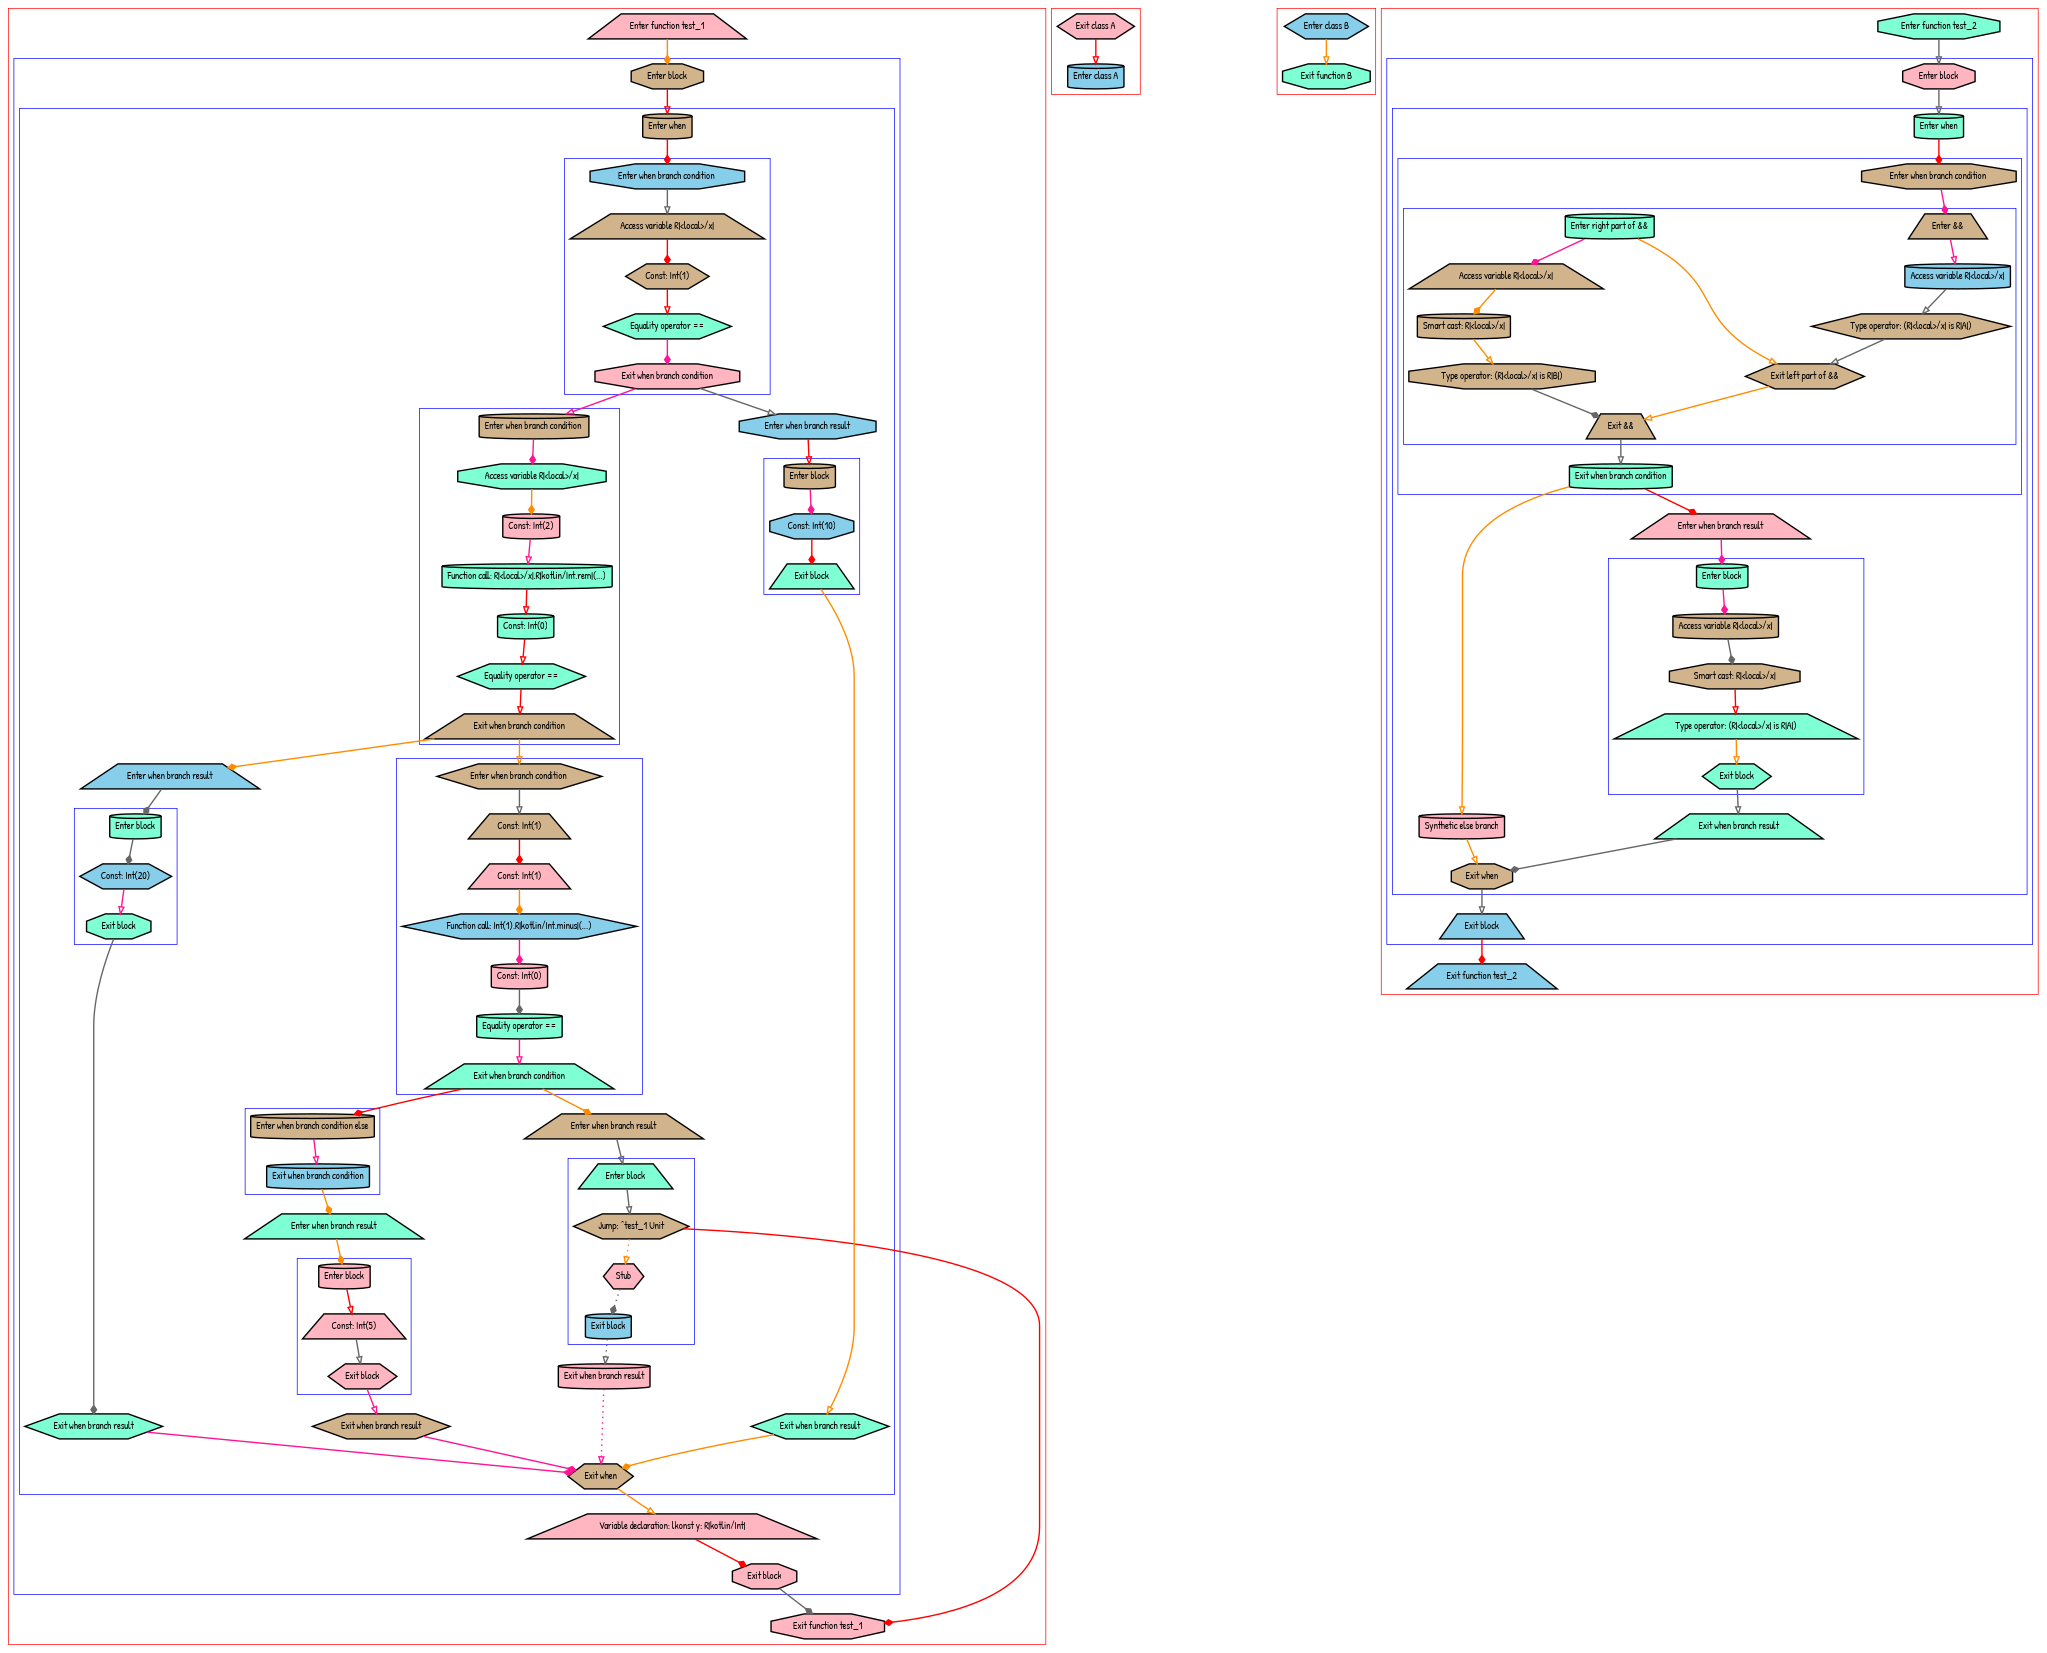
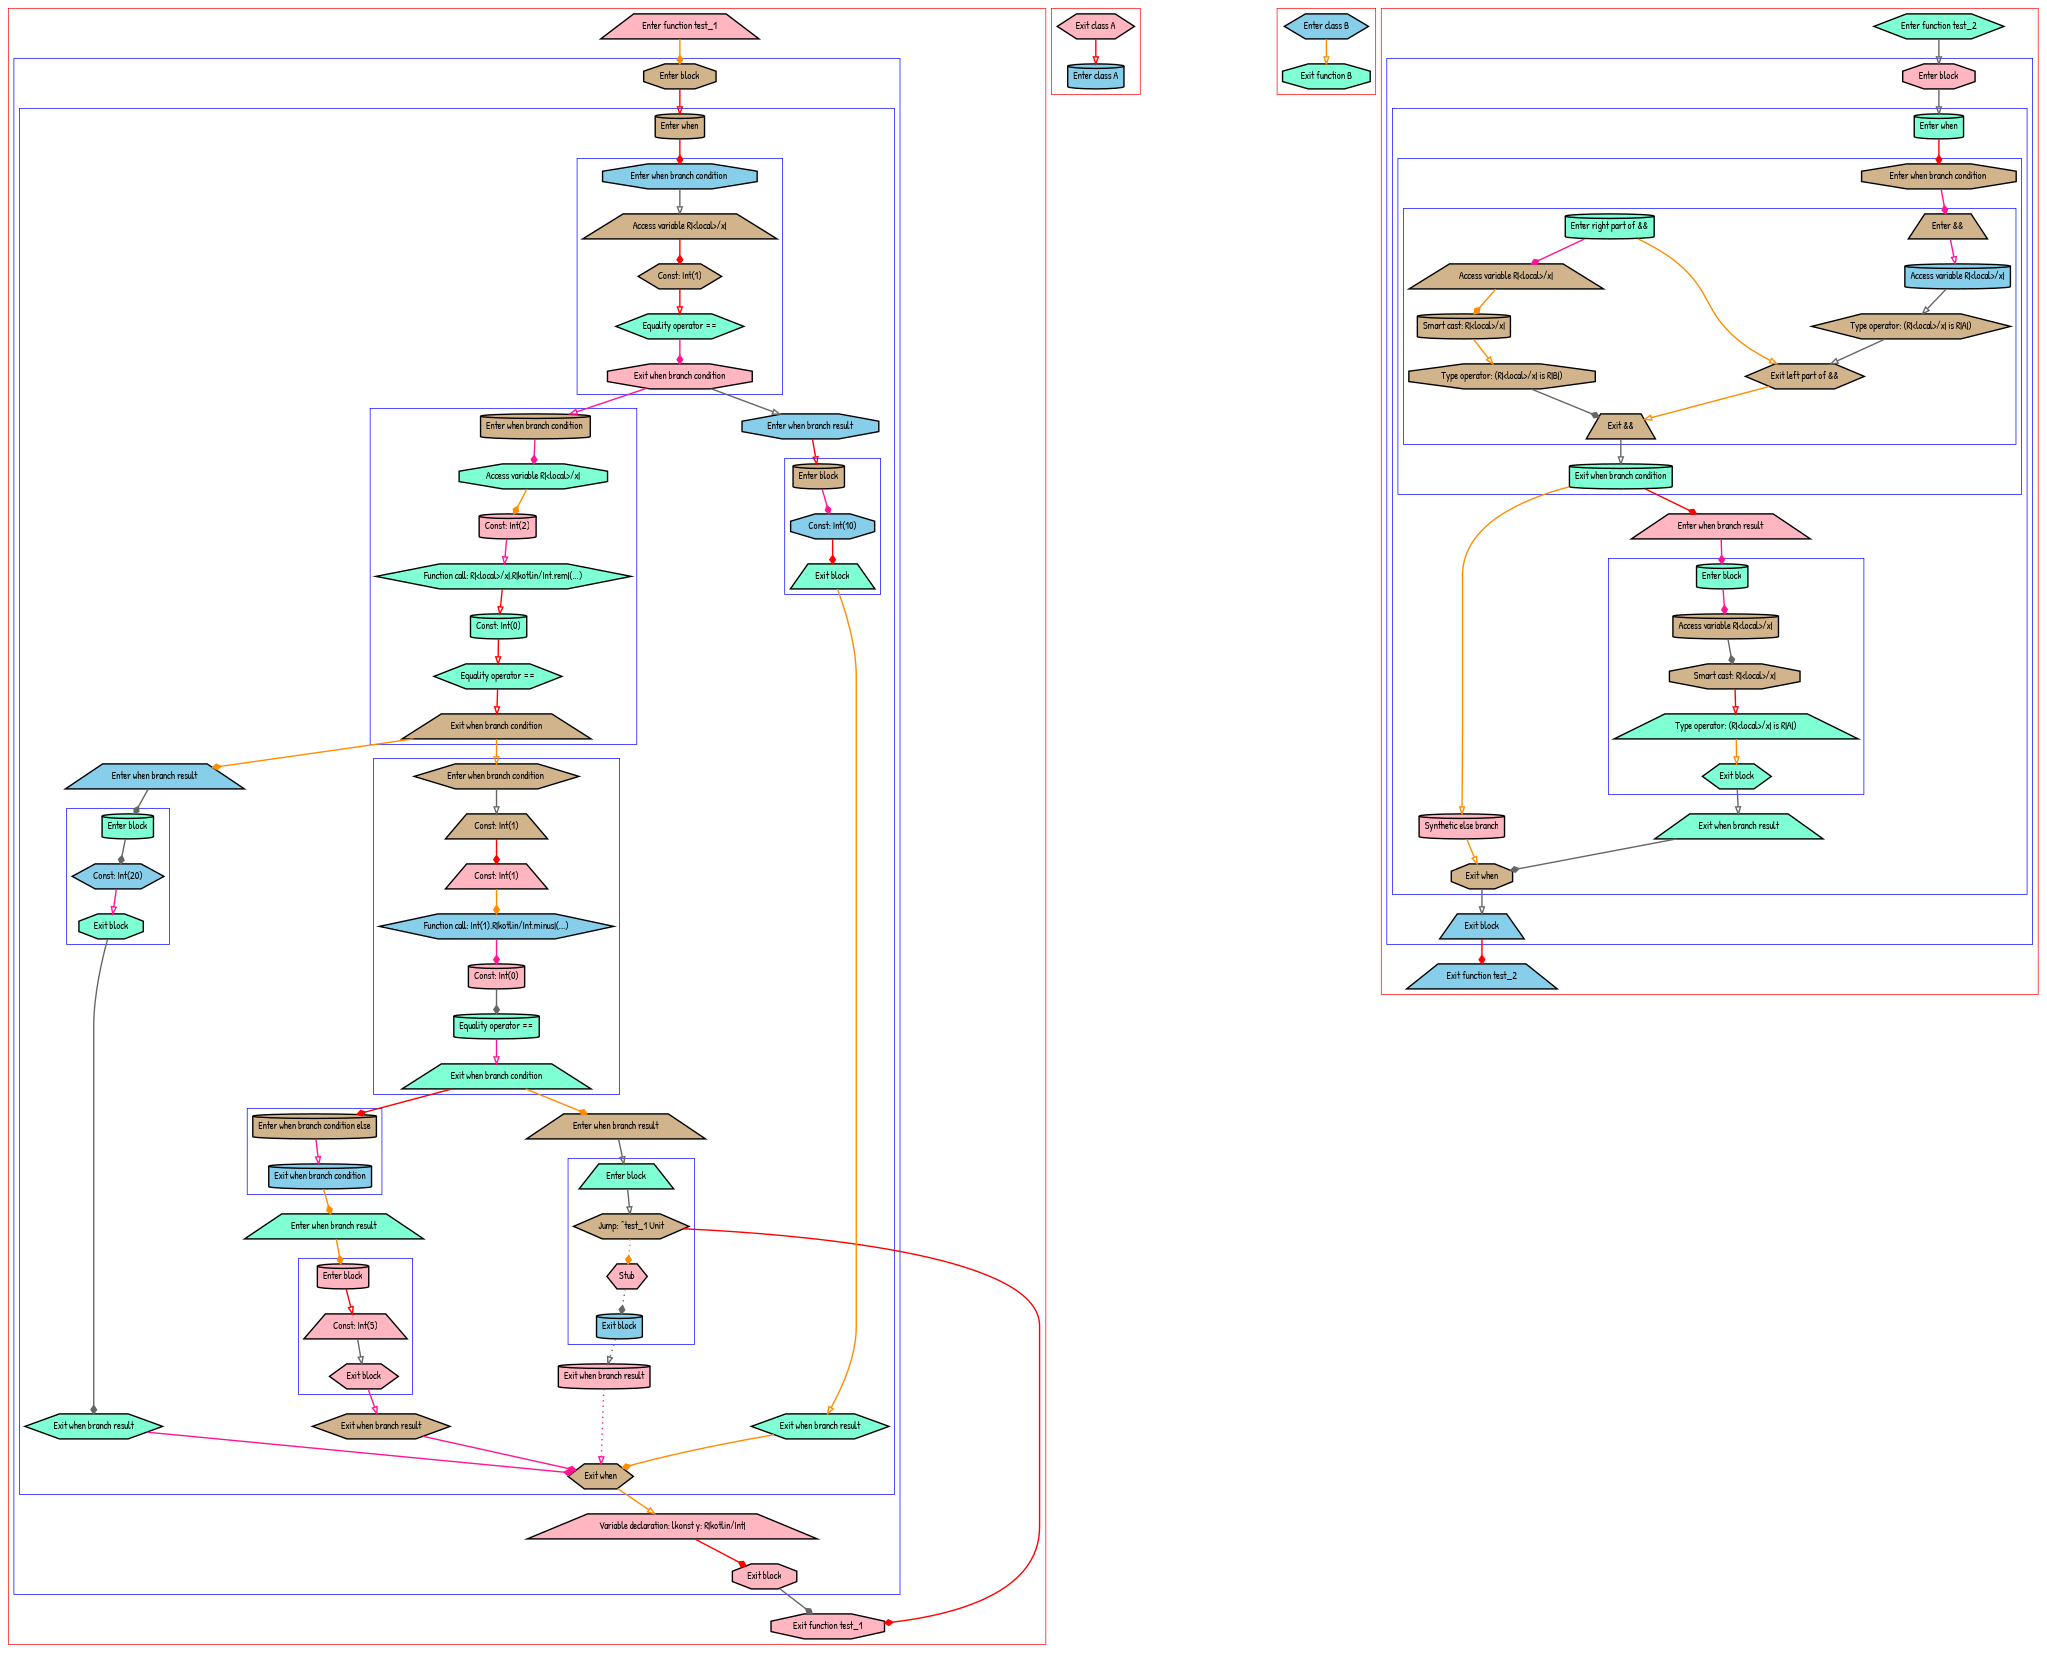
  digraph {
    fontname="Patrick Hand"
    nodesep=3
    node [fillcolor=tan fontname="Patrick Hand" penwidth=2 shape=cylinder style=filled]
    edge [arrowhead=onormal color=gray40 fontname="Patrick Hand" penwidth=2]
    n1 [fillcolor=skyblue label="Enter when branch condition " shape=octagon]
    n2 [label="Access variable R|<local>/x|" shape=trapezium]
    n3 [label="Const: Int(1)" shape=hexagon]
    n4 [fillcolor=aquamarine label="Equality operator ==" shape=hexagon]
    n5 [fillcolor=lightpink label="Exit when branch condition" shape=octagon]
    n6 [label="Enter when branch condition "]
    n7 [fillcolor=aquamarine label="Access variable R|<local>/x|" shape=octagon]
    n8 [fillcolor=lightpink label="Const: Int(2)"]
-   n9 [fillcolor=aquamarine label="Function call: R|<local>/x|.R|kotlin/Int.rem|(...)"]
+   n9 [fillcolor=aquamarine label="Function call: R|<local>/x|.R|kotlin/Int.rem|(...)" shape=hexagon]
    n10 [fillcolor=aquamarine label="Const: Int(0)"]
    n11 [fillcolor=aquamarine label="Equality operator ==" shape=hexagon]
    n12 [label="Exit when branch condition" shape=trapezium]
    n13 [label="Enter when branch condition " shape=hexagon]
    n14 [label="Const: Int(1)" shape=trapezium]
    n15 [fillcolor=lightpink label="Const: Int(1)" shape=trapezium]
    n16 [fillcolor=skyblue label="Function call: Int(1).R|kotlin/Int.minus|(...)" shape=hexagon]
    n17 [fillcolor=lightpink label="Const: Int(0)"]
    n18 [fillcolor=aquamarine label="Equality operator =="]
    n19 [fillcolor=aquamarine label="Exit when branch condition" shape=trapezium]
    n20 [label="Enter when branch condition else"]
    n21 [fillcolor=skyblue label="Exit when branch condition"]
    n22 [fillcolor=lightpink label="Enter block"]
    n23 [fillcolor=lightpink label="Const: Int(5)" shape=trapezium]
    n24 [fillcolor=lightpink label="Exit block" shape=hexagon]
    n25 [fillcolor=aquamarine label="Enter block" shape=trapezium]
    n26 [label="Jump: ^test_1 Unit" shape=hexagon]
    n27 [fillcolor=lightpink label=Stub shape=hexagon]
    n28 [fillcolor=skyblue label="Exit block"]
    n29 [fillcolor=aquamarine label="Enter block"]
    n30 [fillcolor=skyblue label="Const: Int(20)" shape=hexagon]
    n31 [fillcolor=aquamarine label="Exit block" shape=octagon]
    n32 [label="Enter block"]
    n33 [fillcolor=skyblue label="Const: Int(10)" shape=octagon]
    n34 [fillcolor=aquamarine label="Exit block" shape=trapezium]
    n35 [label="Enter when"]
    n36 [fillcolor=aquamarine label="Enter when branch result" shape=trapezium]
    n37 [label="Exit when branch result" shape=hexagon]
    n38 [label="Enter when branch result" shape=trapezium]
    n39 [fillcolor=lightpink label="Exit when branch result"]
    n40 [fillcolor=skyblue label="Enter when branch result" shape=trapezium]
    n41 [fillcolor=aquamarine label="Exit when branch result" shape=hexagon]
    n42 [fillcolor=skyblue label="Enter when branch result" shape=octagon]
    n43 [fillcolor=aquamarine label="Exit when branch result" shape=hexagon]
    n44 [label="Exit when" shape=hexagon]
    n45 [label="Enter block" shape=octagon]
    n46 [fillcolor=lightpink label="Variable declaration: lkonst y: R|kotlin/Int|" shape=trapezium]
    n47 [fillcolor=lightpink label="Exit block" shape=octagon]
    n48 [fillcolor=lightpink label="Enter function test_1" shape=trapezium]
    n49 [fillcolor=lightpink label="Exit function test_1" shape=octagon]
    n50 [fillcolor=skyblue label="Enter class A"]
    n51 [fillcolor=lightpink label="Exit class A" shape=hexagon]
    n52 [fillcolor=skyblue label="Enter class B" shape=hexagon]
    n53 [fillcolor=aquamarine label="Exit function B" shape=octagon]
    n54 [label="Enter &&" shape=trapezium]
    n55 [fillcolor=skyblue label="Access variable R|<local>/x|"]
    n56 [label="Type operator: (R|<local>/x| is R|A|)" shape=hexagon]
    n57 [label="Exit left part of &&" shape=hexagon]
    n58 [fillcolor=aquamarine label="Enter right part of &&"]
    n59 [label="Access variable R|<local>/x|" shape=trapezium]
    n60 [label="Smart cast: R|<local>/x|"]
    n61 [label="Type operator: (R|<local>/x| is R|B|)" shape=octagon]
    n62 [label="Exit &&" shape=trapezium]
    n63 [label="Enter when branch condition " shape=octagon]
    n64 [fillcolor=aquamarine label="Exit when branch condition"]
    n65 [fillcolor=aquamarine label="Enter block"]
    n66 [label="Access variable R|<local>/x|"]
    n67 [label="Smart cast: R|<local>/x|" shape=octagon]
    n68 [fillcolor=aquamarine label="Type operator: (R|<local>/x| is R|A|)" shape=trapezium]
    n69 [fillcolor=aquamarine label="Exit block" shape=hexagon]
    n70 [fillcolor=aquamarine label="Enter when"]
    n71 [fillcolor=lightpink label="Synthetic else branch"]
    n72 [fillcolor=lightpink label="Enter when branch result" shape=trapezium]
    n73 [fillcolor=aquamarine label="Exit when branch result" shape=trapezium]
    n74 [label="Exit when" shape=octagon]
    n75 [fillcolor=lightpink label="Enter block" shape=octagon]
    n76 [fillcolor=skyblue label="Exit block" shape=trapezium]
-   n77 [fillcolor=aquamarine label="Enter function test_2" shape=octagon]
+   n77 [fillcolor=aquamarine label="Enter function test_2" shape=hexagon]
    n78 [fillcolor=skyblue label="Exit function test_2" shape=trapezium]
    subgraph cluster_1 {
      color=red
      n48
      n49
      subgraph cluster_2 {
        color=blue
        n45
        n46
        n47
        subgraph cluster_3 {
          color=blue
          n35
          n36
          n37
          n38
          n39
          n40
          n41
          n42
          n43
          n44
          subgraph cluster_4 {
            color=blue
            n1
            n2
            n3
            n4
            n5
          }
          subgraph cluster_5 {
            color=blue
            n6
            n7
            n8
            n9
            n10
            n11
            n12
          }
          subgraph cluster_6 {
            color=blue
            n13
            n14
            n15
            n16
            n17
            n18
            n19
          }
          subgraph cluster_7 {
            color=blue
            n20
            n21
          }
          subgraph cluster_8 {
            color=blue
            n22
            n23
            n24
          }
          subgraph cluster_9 {
            color=blue
            n25
            n26
            n27
            n28
          }
          subgraph cluster_10 {
            color=blue
            n29
            n30
            n31
          }
          subgraph cluster_11 {
            color=blue
            n32
            n33
            n34
          }
        }
      }
    }
    subgraph cluster_12 {
      color=red
      n50
      n51
    }
    subgraph cluster_13 {
      color=red
      n52
      n53
    }
    subgraph cluster_14 {
      color=red
      n77
      n78
      subgraph cluster_15 {
        color=blue
        n75
        n76
        subgraph cluster_16 {
          color=blue
          n70
          n71
          n72
          n73
          n74
          subgraph cluster_17 {
            color=blue
            n63
            n64
            subgraph cluster_18 {
              color=blue
              n54
              n55
              n56
              n57
              n58
              n59
              n60
              n61
              n62
            }
          }
          subgraph cluster_19 {
            color=blue
            n65
            n66
            n67
            n68
            n69
          }
        }
      }
    }
    n1 -> n2
    n2 -> n3 [arrowhead=diamond color=red]
    n3 -> n4 [color=red]
    n4 -> n5 [arrowhead=diamond color=deeppink]
    n5 -> n6 [color=deeppink]
    n5 -> n42
    n6 -> n7 [arrowhead=diamond color=deeppink]
    n7 -> n8 [arrowhead=diamond color=darkorange]
    n8 -> n9 [color=deeppink]
    n9 -> n10 [color=red]
    n10 -> n11 [color=red]
    n11 -> n12 [color=red]
    n12 -> n13 [color=darkorange]
    n12 -> n40 [arrowhead=diamond color=darkorange]
    n13 -> n14
    n14 -> n15 [arrowhead=diamond color=red]
    n15 -> n16 [arrowhead=diamond color=darkorange]
    n16 -> n17 [arrowhead=diamond color=deeppink]
    n17 -> n18 [arrowhead=diamond]
    n18 -> n19 [color=deeppink]
    n19 -> n20 [arrowhead=diamond color=red]
    n19 -> n38 [arrowhead=diamond color=darkorange]
    n20 -> n21 [color=deeppink]
    n21 -> n36 [arrowhead=diamond color=darkorange]
    n22 -> n23 [color=red]
    n23 -> n24
    n24 -> n37 [color=deeppink]
    n25 -> n26
-   n26 -> n27 [color=darkorange style=dotted]
+   n26 -> n27 [arrowhead=diamond color=darkorange style=dotted]
    n26 -> n49 [arrowhead=diamond color=red]
    n27 -> n28 [arrowhead=diamond style=dotted]
    n28 -> n39 [style=dotted]
    n29 -> n30 [arrowhead=diamond]
    n30 -> n31 [color=deeppink]
    n31 -> n41 [arrowhead=diamond]
    n32 -> n33 [arrowhead=diamond color=deeppink]
    n33 -> n34 [arrowhead=diamond color=red]
    n34 -> n43 [color=darkorange]
    n35 -> n1 [arrowhead=diamond color=red]
    n36 -> n22 [arrowhead=diamond color=darkorange]
    n37 -> n44 [arrowhead=diamond color=deeppink]
    n38 -> n25
    n39 -> n44 [color=deeppink style=dotted]
    n40 -> n29 [arrowhead=diamond]
    n41 -> n44 [arrowhead=diamond color=deeppink]
    n42 -> n32 [color=red]
    n43 -> n44 [arrowhead=diamond color=darkorange]
    n44 -> n46 [color=darkorange]
    n45 -> n35 [color=red]
    n46 -> n47 [arrowhead=diamond color=red]
    n47 -> n49 [arrowhead=diamond]
    n48 -> n45 [arrowhead=diamond color=darkorange]
    n51 -> n50 [color=red]
    n52 -> n53 [color=darkorange]
    n54 -> n55 [color=deeppink]
    n55 -> n56
    n56 -> n57
    n57 -> n62 [color=darkorange]
    n58 -> n57 [color=darkorange]
    n58 -> n59 [arrowhead=diamond color=deeppink]
    n59 -> n60 [arrowhead=diamond color=darkorange]
    n60 -> n61 [color=darkorange]
    n61 -> n62 [arrowhead=diamond]
    n62 -> n64
    n63 -> n54 [arrowhead=diamond color=deeppink]
    n64 -> n71 [color=darkorange]
    n64 -> n72 [arrowhead=diamond color=red]
    n65 -> n66 [arrowhead=diamond color=deeppink]
    n66 -> n67 [arrowhead=diamond]
    n67 -> n68 [color=red]
    n68 -> n69 [color=darkorange]
    n69 -> n73
    n70 -> n63 [arrowhead=diamond color=red]
    n71 -> n74 [color=darkorange]
    n72 -> n65 [arrowhead=diamond color=deeppink]
    n73 -> n74 [arrowhead=diamond]
    n74 -> n76
    n75 -> n70
    n76 -> n78 [arrowhead=diamond color=red]
    n77 -> n75
  }
